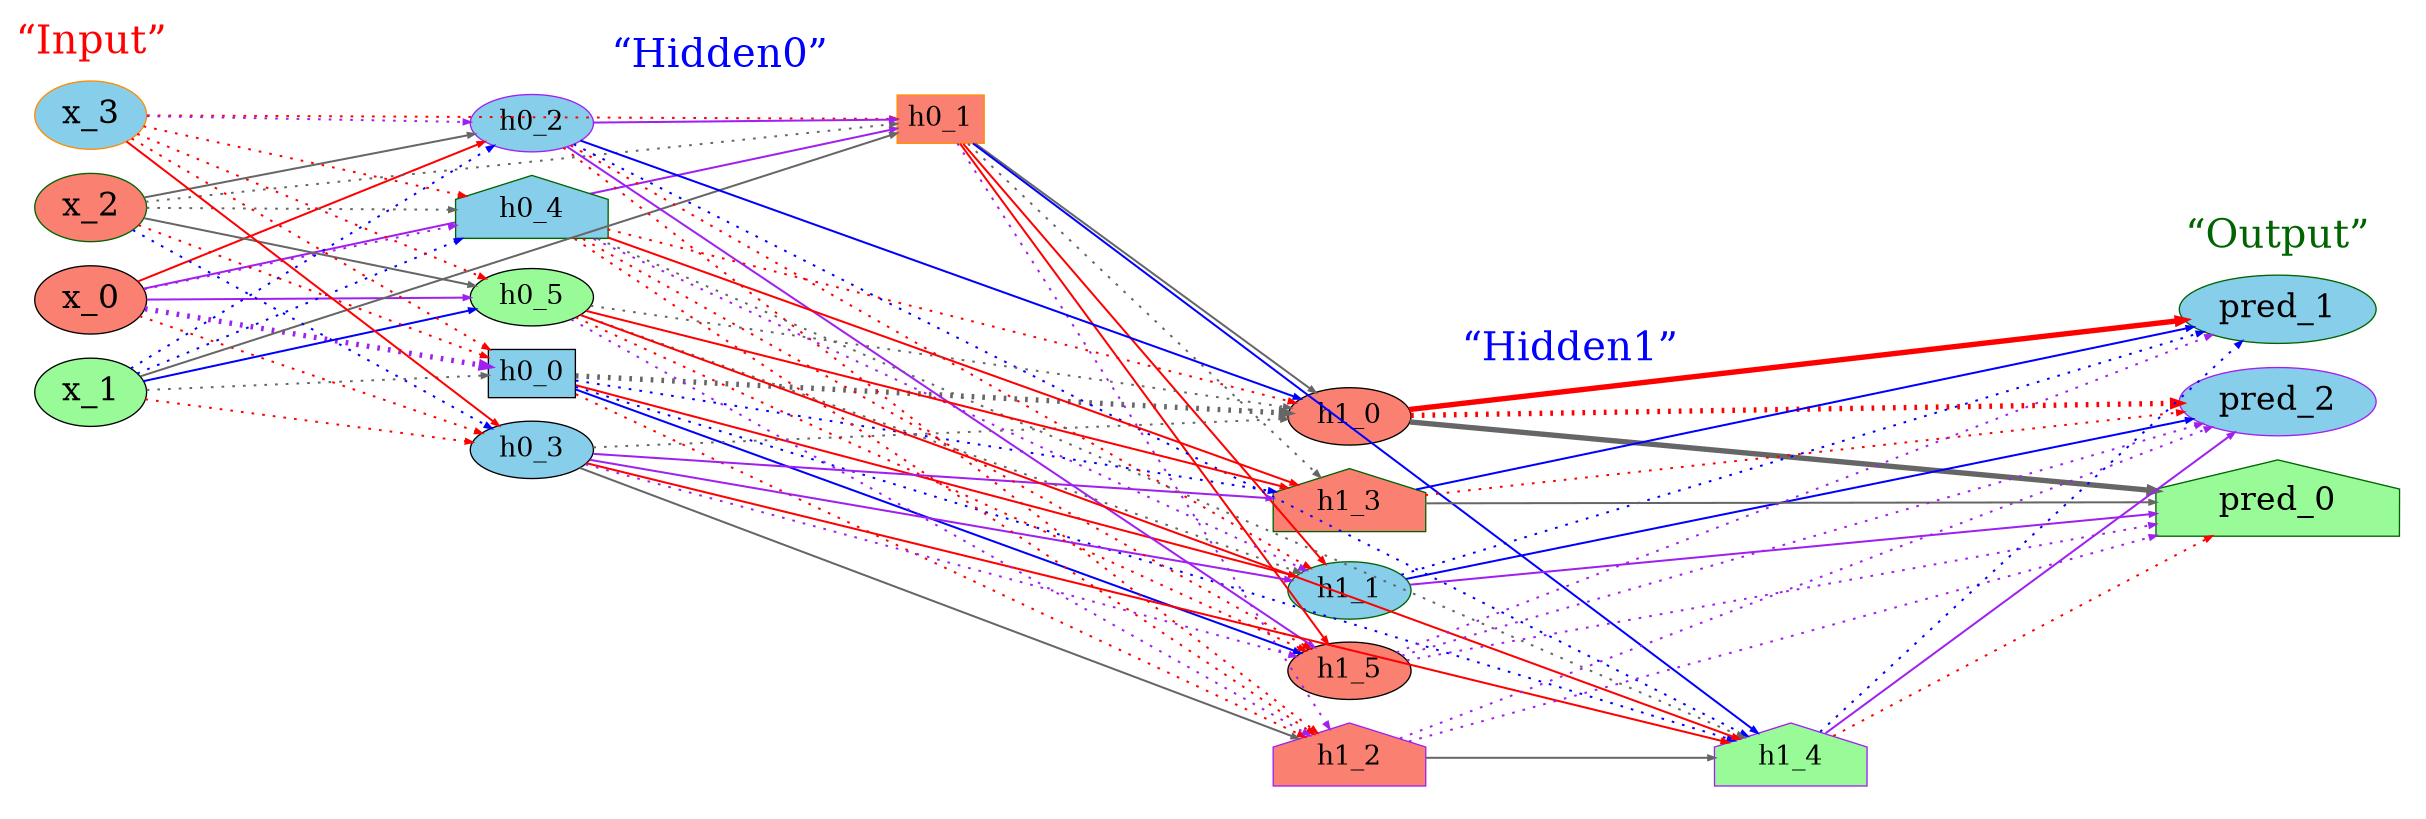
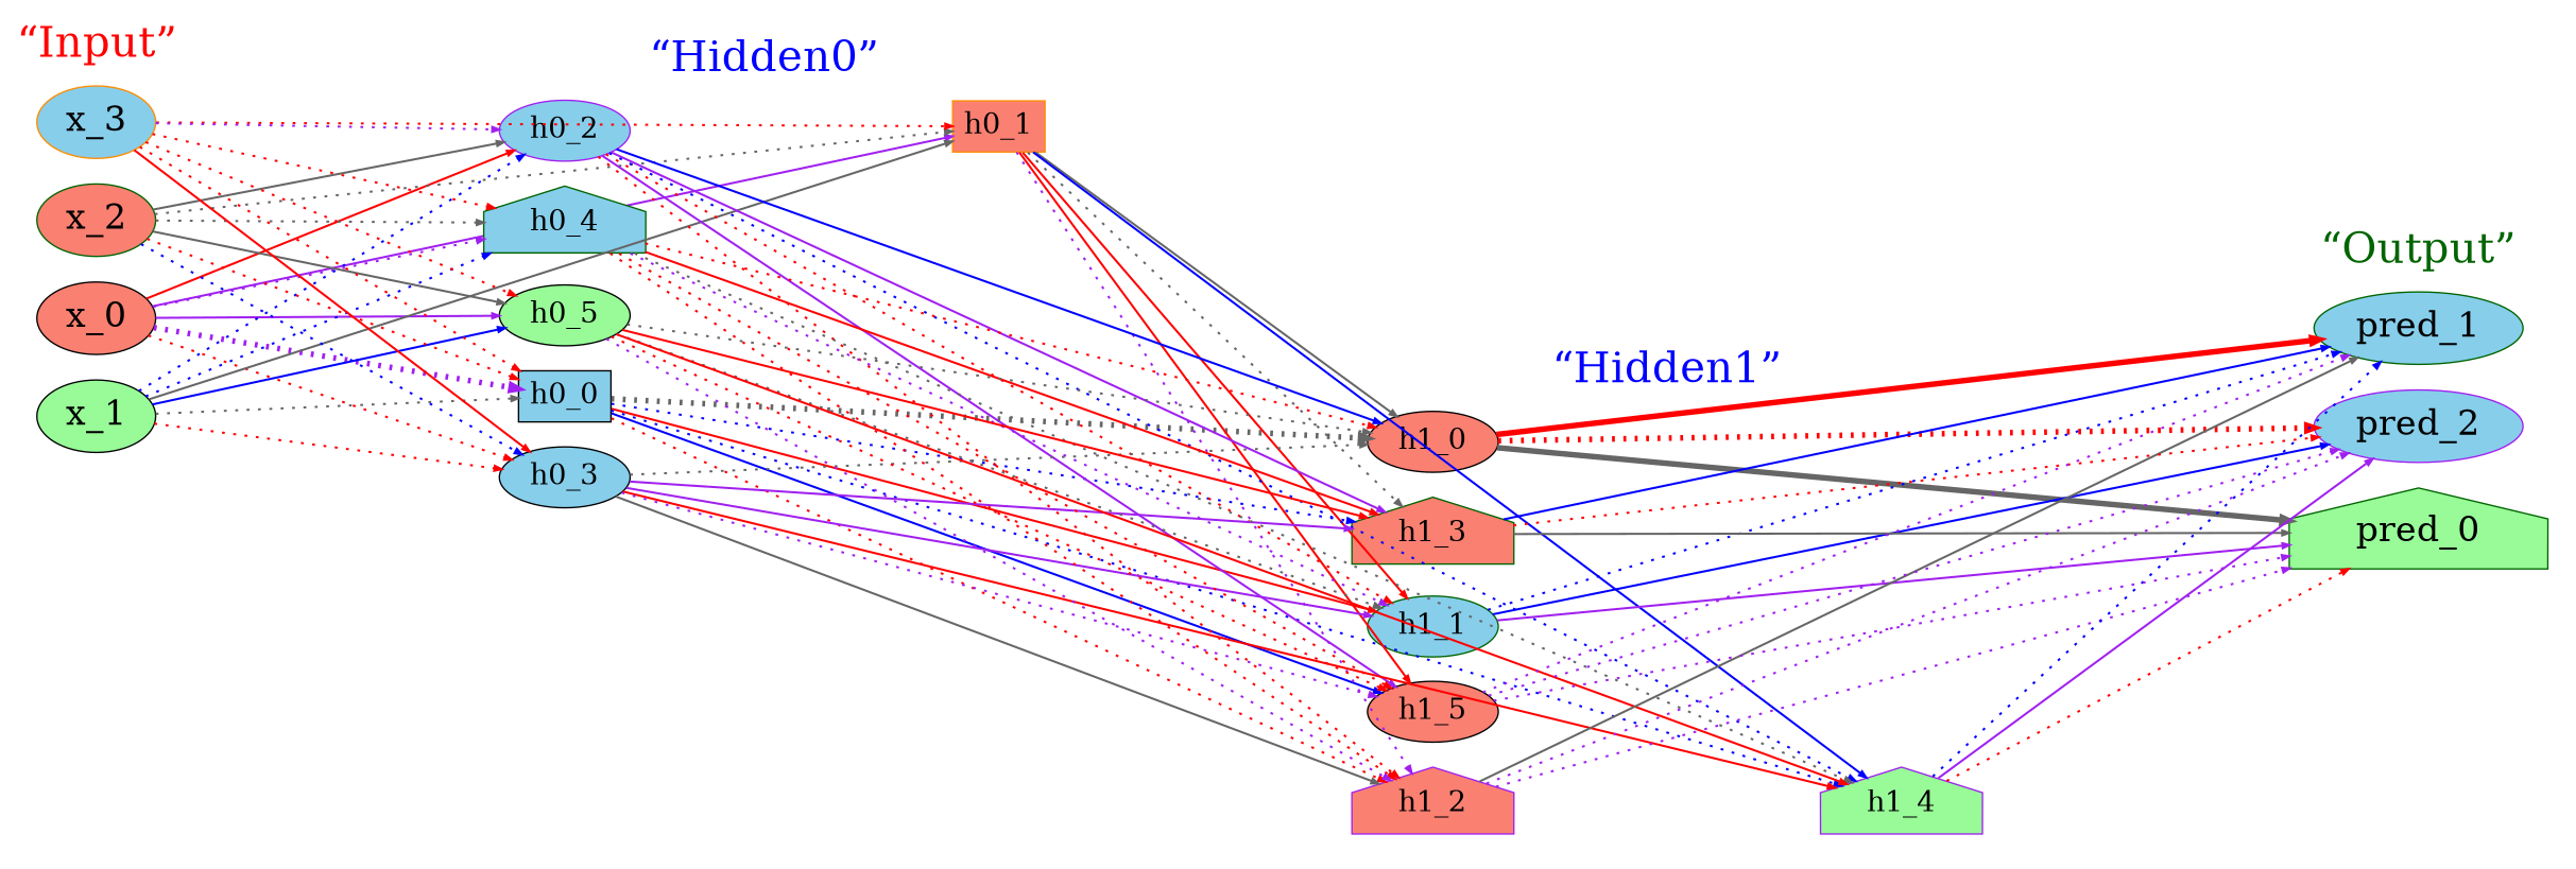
  digraph {
    fontsize=30
    rankdir=LR
    ranksep=3
    splines=false
    node [color=black fillcolor=skyblue fontsize=20 penwidth=1. shape=ellipse style=filled]
    edge [arrowsize=0.5 color=red penwidth=1.5 style=dotted]
    n1 [fillcolor=salmon fontsize=25 label=x_0]
    n2 [fillcolor=palegreen fontsize=25 label=x_1]
    n3 [color=darkgreen fillcolor=salmon fontsize=25 label=x_2]
    n4 [color=darkorange fontsize=25 label=x_3]
    n5 [label=h0_0 shape=box]
    n6 [color=darkorange fillcolor=salmon label=h0_1 shape=box]
    n7 [color=purple label=h0_2]
    n8 [label=h0_3]
    n9 [color=darkgreen label=h0_4 shape=house]
    n10 [fillcolor=palegreen label=h0_5]
    n11 [fillcolor=salmon label=h1_0]
    n12 [color=darkgreen label=h1_1]
    n13 [color=purple fillcolor=salmon label=h1_2 shape=house]
    n14 [color=darkgreen fillcolor=salmon label=h1_3 shape=house]
    n15 [color=purple fillcolor=palegreen label=h1_4 shape=house]
    n16 [fillcolor=salmon label=h1_5]
    n17 [color=darkgreen fillcolor=palegreen fontsize=25 label=pred_0 shape=house]
    n18 [color=darkgreen fontsize=25 label=pred_1]
    n19 [color=purple fontsize=25 label=pred_2]
    subgraph cluster_1 {
      fontcolor=red
      label="“Input”"
      penwidth=0
      n1
      n2
      n3
      n4
    }
    subgraph cluster_2 {
      fontcolor=blue
      label="“Hidden0”"
      penwidth=0
      n5
      n6
      n7
      n8
      n9
      n10
    }
    subgraph cluster_3 {
      fontcolor=blue
      label="“Hidden1”"
      penwidth=0
      n11
      n12
      n13
      n14
      n15
      n16
    }
    subgraph cluster_4 {
      fontcolor=darkgreen
      label="“Output”"
      penwidth=0
      n17
      n18
      n19
    }
    n1 -> n5 [color=purple penwidth=4]
    n1 -> n6 [color=purple style=bold]
    n1 -> n7 [style=bold]
    n1 -> n8
    n1 -> n9 [color=purple]
    n1 -> n10 [color=purple style=bold]
    n2 -> n5 [color=gray40]
    n2 -> n6 [color=gray40 style=bold]
    n2 -> n7 [color=blue]
    n2 -> n8
    n2 -> n9 [color=blue]
    n2 -> n10 [color=blue style=bold]
    n3 -> n5
    n3 -> n6 [color=gray40]
    n3 -> n7 [color=gray40 style=bold]
    n3 -> n8 [color=blue]
    n3 -> n9 [color=gray40]
    n3 -> n10 [color=gray40 style=bold]
    n4 -> n5
    n4 -> n6
    n4 -> n7 [color=purple]
    n4 -> n8 [style=bold]
    n4 -> n9
    n4 -> n10
    n5 -> n11 [color=gray40 penwidth=4]
    n5 -> n12 [style=bold]
    n5 -> n13
    n5 -> n14 [color=blue]
    n5 -> n15 [color=blue]
    n5 -> n16 [color=blue style=bold]
    n6 -> n11 [color=gray40 style=bold]
    n6 -> n12 [style=bold]
    n6 -> n13 [color=purple]
    n6 -> n14 [color=gray40]
    n6 -> n15 [color=blue style=bold]
    n6 -> n16 [style=bold]
    n7 -> n11 [color=blue style=bold]
    n7 -> n12
    n7 -> n13
-   n7 -> n6 [color=purple style=bold]
+   n7 -> n14 [color=purple style=bold]
    n7 -> n15 [color=blue]
    n7 -> n16 [color=purple style=bold]
    n8 -> n11 [color=gray40]
    n8 -> n12 [color=purple style=bold]
    n8 -> n13 [color=gray40 style=bold]
    n8 -> n14 [color=purple style=bold]
    n8 -> n15 [style=bold]
    n8 -> n16 [color=purple]
    n9 -> n11
    n9 -> n12 [color=purple]
    n9 -> n13
    n9 -> n14 [style=bold]
    n9 -> n15 [color=gray40]
    n9 -> n16
    n10 -> n11 [color=gray40]
    n10 -> n12 [color=gray40]
    n10 -> n13 [color=purple]
    n10 -> n14 [style=bold]
    n10 -> n15 [style=bold]
    n10 -> n16
    n11 -> n17 [color=gray40 penwidth=4 style=bold]
    n11 -> n18 [penwidth=4 style=bold]
    n11 -> n19 [penwidth=4]
    n12 -> n17 [color=purple style=bold]
    n12 -> n18 [color=blue]
    n12 -> n19 [color=blue style=bold]
    n13 -> n17 [color=purple]
-   n13 -> n15 [color=gray40 style=bold]
+   n13 -> n18 [color=gray40 style=bold]
    n13 -> n19 [color=purple]
    n14 -> n17 [color=gray40 style=bold]
    n14 -> n18 [color=blue style=bold]
    n14 -> n19
    n15 -> n17
    n15 -> n18 [color=blue]
    n15 -> n19 [color=purple style=bold]
    n16 -> n17 [color=purple]
    n16 -> n18 [color=purple]
    n16 -> n19 [color=purple]
  }
